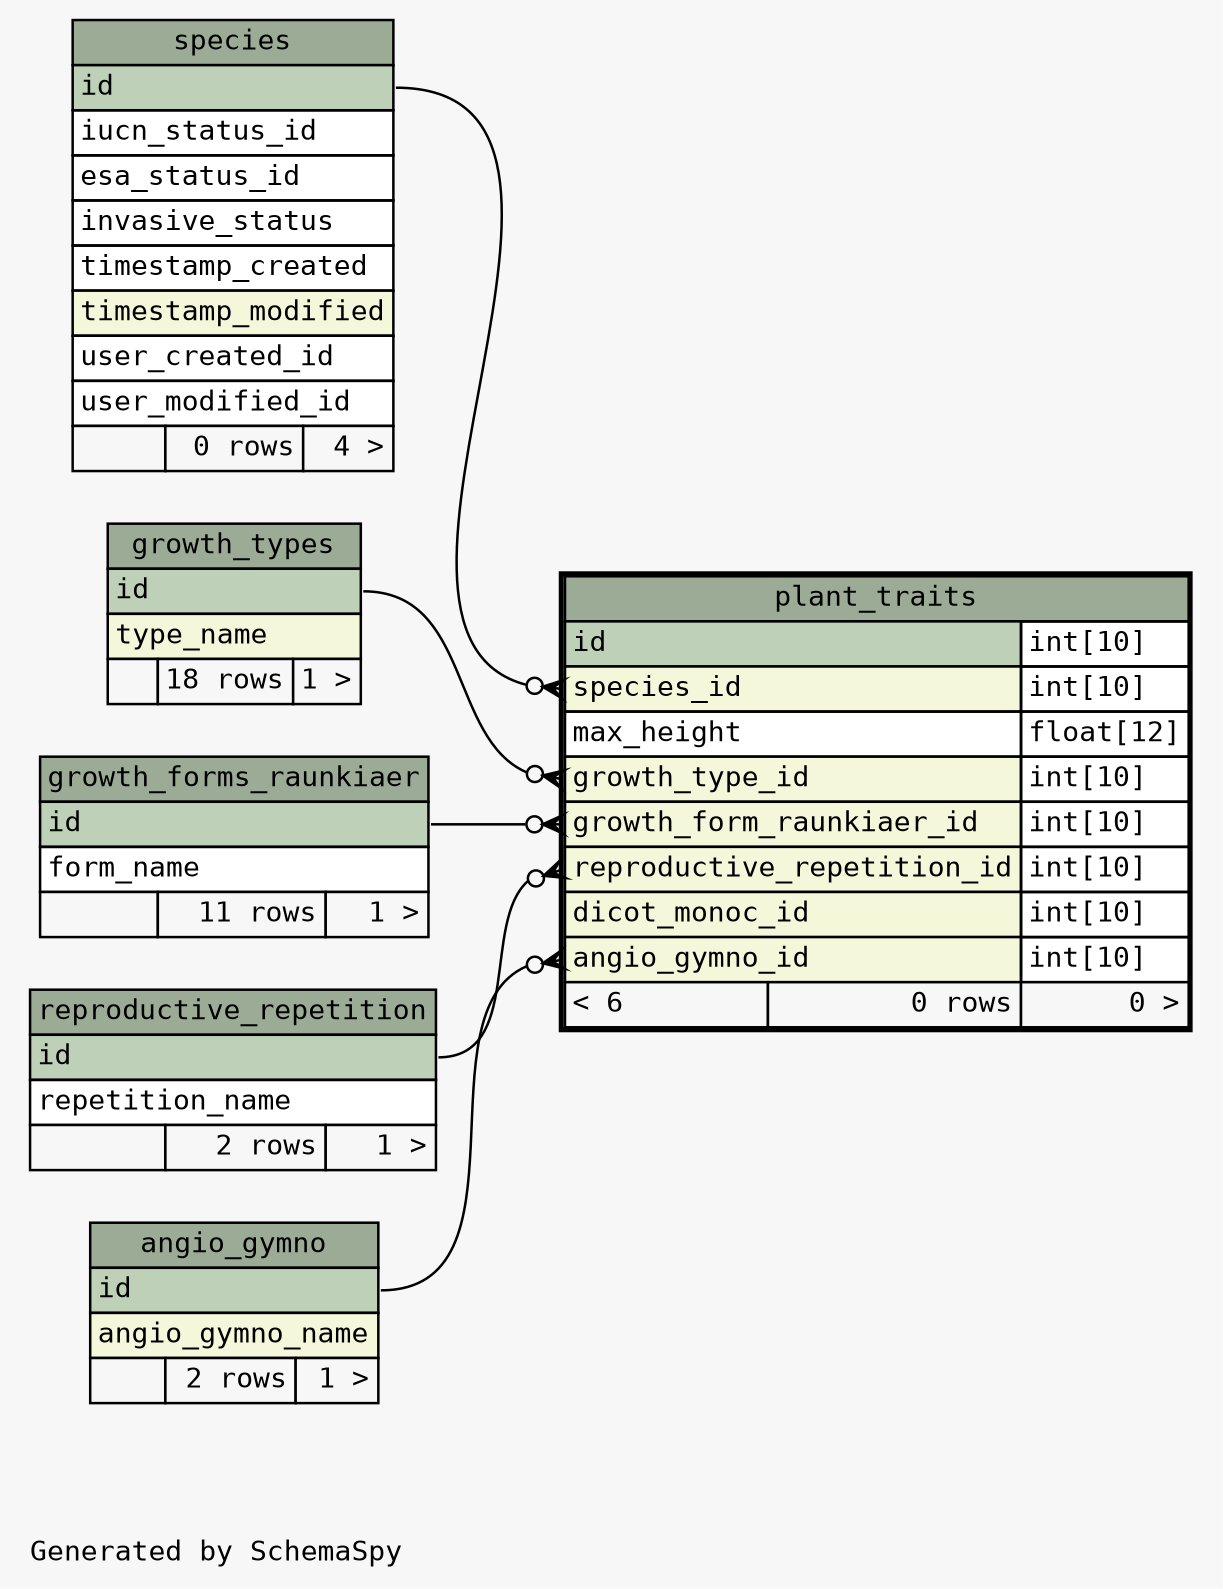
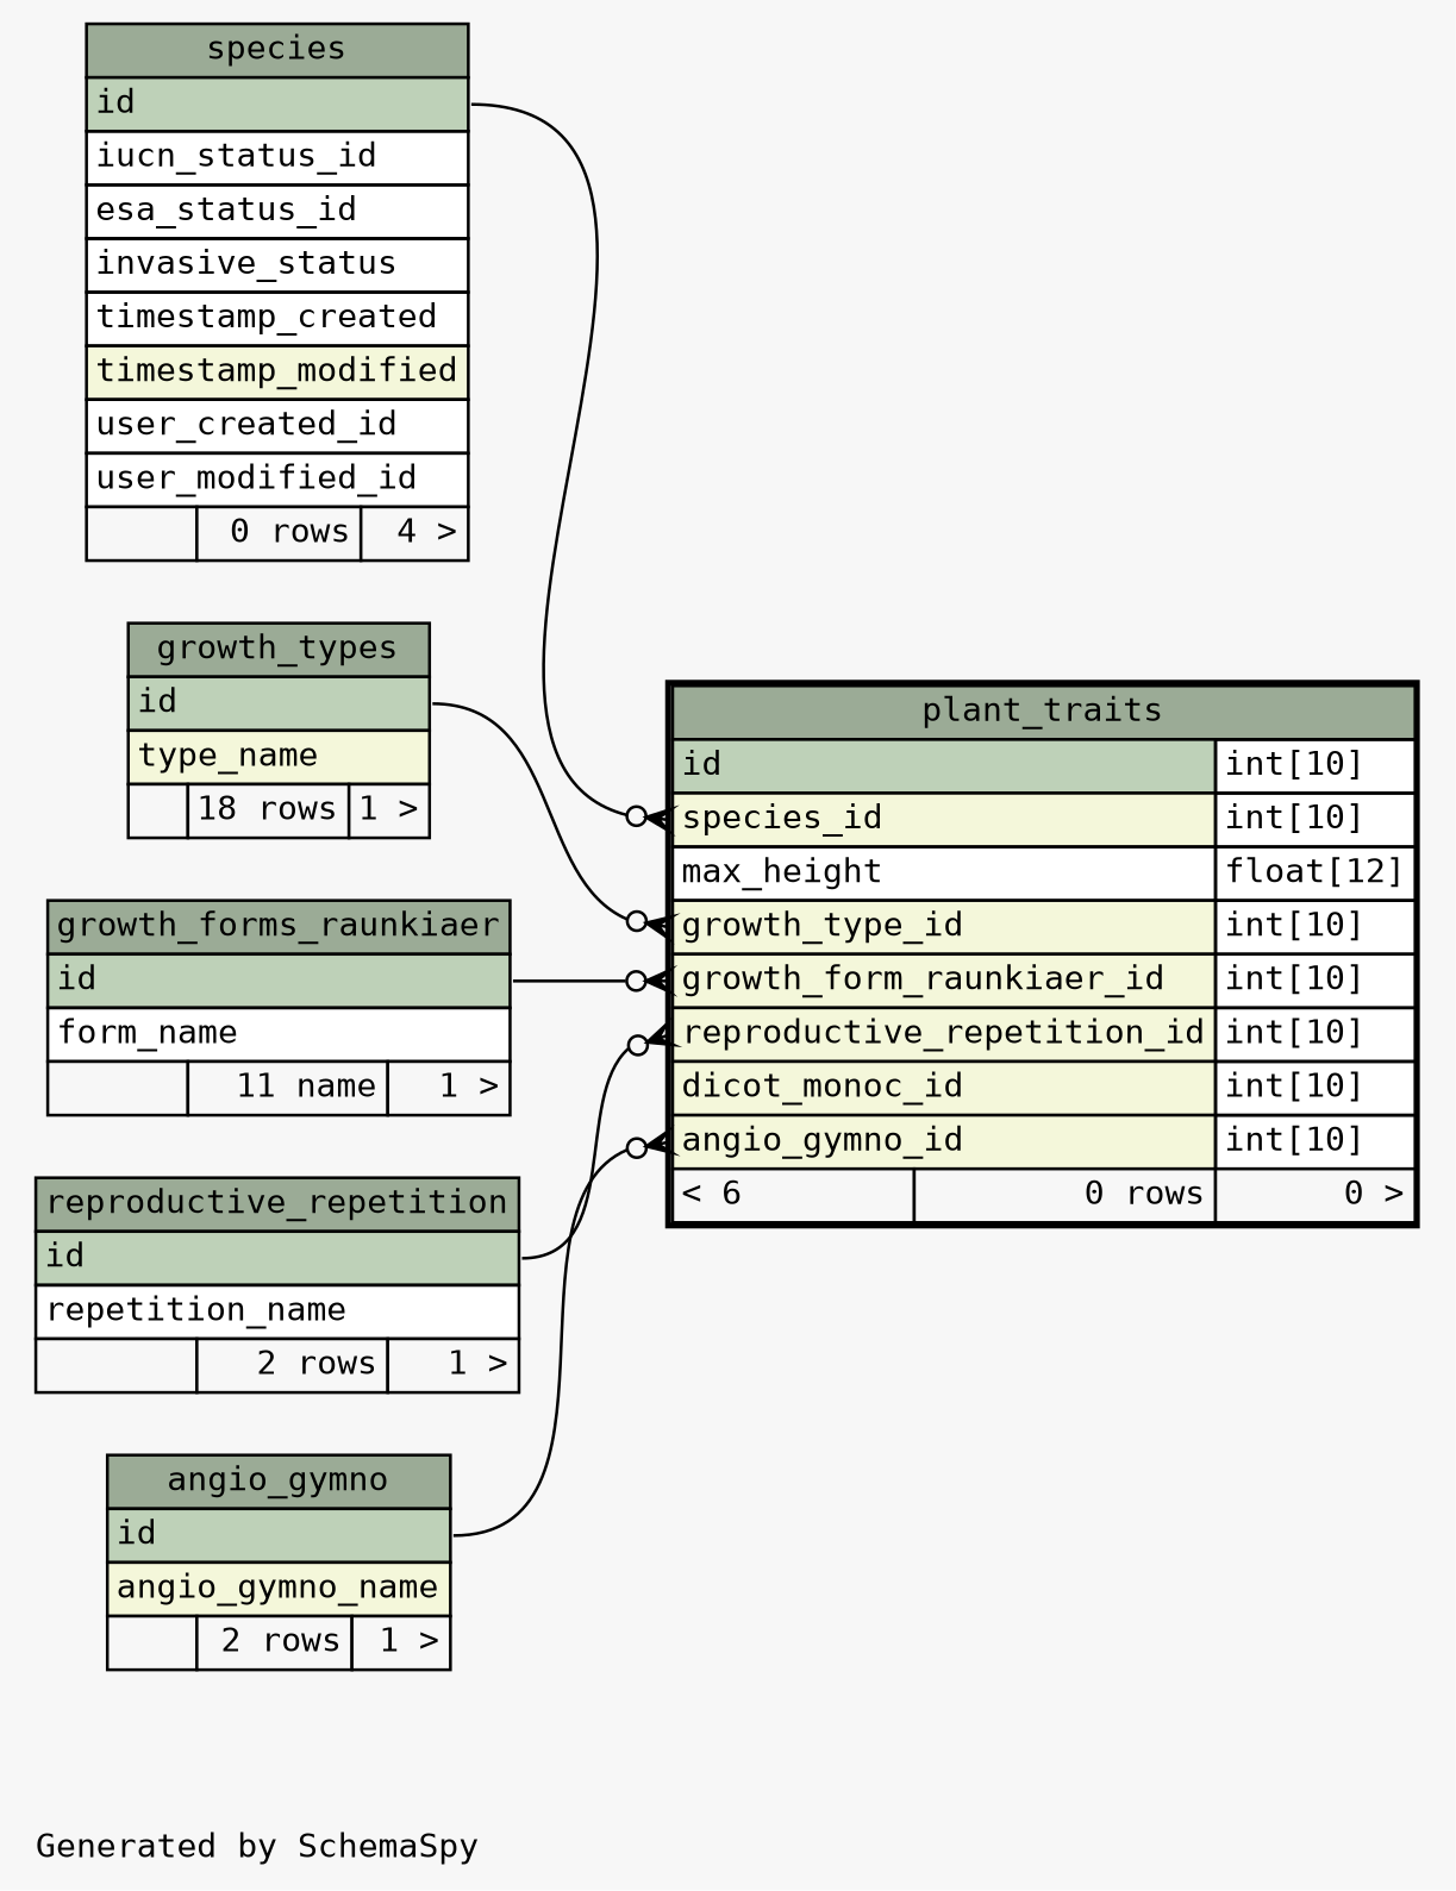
  digraph {
    bgcolor="#f7f7f7"
    fontname="DejaVu Sans Mono"
    fontsize=11
    label="\nGenerated by SchemaSpy"
    labeljust=l
    nodesep=0.18
    rankdir=RL
    ranksep=0.46
    node [fontname="DejaVu Sans Mono" fontsize=11 shape=plaintext]
    edge [arrowhead=none arrowsize=0.8 arrowtail=crowodot dir=back fontname="DejaVu Sans Mono" headport="id:e"]
    n1 [label=<     <TABLE BORDER="2" CELLBORDER="1" CELLSPACING="0" BGCOLOR="#ffffff">       <TR><TD COLSPAN="3" BGCOLOR="#9bab96" ALIGN="CENTER">plant_traits</TD></TR>       <TR><TD PORT="id" COLSPAN="2" BGCOLOR="#bed1b8" ALIGN="LEFT">id</TD><TD PORT="id.type" ALIGN="LEFT">int[10]</TD></TR>       <TR><TD PORT="species_id" COLSPAN="2" BGCOLOR="#f4f7da" ALIGN="LEFT">species_id</TD><TD PORT="species_id.type" ALIGN="LEFT">int[10]</TD></TR>       <TR><TD PORT="max_height" COLSPAN="2" ALIGN="LEFT">max_height</TD><TD PORT="max_height.type" ALIGN="LEFT">float[12]</TD></TR>       <TR><TD PORT="growth_type_id" COLSPAN="2" BGCOLOR="#f4f7da" ALIGN="LEFT">growth_type_id</TD><TD PORT="growth_type_id.type" ALIGN="LEFT">int[10]</TD></TR>       <TR><TD PORT="growth_form_raunkiaer_id" COLSPAN="2" BGCOLOR="#f4f7da" ALIGN="LEFT">growth_form_raunkiaer_id</TD><TD PORT="growth_form_raunkiaer_id.type" ALIGN="LEFT">int[10]</TD></TR>       <TR><TD PORT="reproductive_repetition_id" COLSPAN="2" BGCOLOR="#f4f7da" ALIGN="LEFT">reproductive_repetition_id</TD><TD PORT="reproductive_repetition_id.type" ALIGN="LEFT">int[10]</TD></TR>       <TR><TD PORT="dicot_monoc_id" COLSPAN="2" BGCOLOR="#f4f7da" ALIGN="LEFT">dicot_monoc_id</TD><TD PORT="dicot_monoc_id.type" ALIGN="LEFT">int[10]</TD></TR>       <TR><TD PORT="angio_gymno_id" COLSPAN="2" BGCOLOR="#f4f7da" ALIGN="LEFT">angio_gymno_id</TD><TD PORT="angio_gymno_id.type" ALIGN="LEFT">int[10]</TD></TR>       <TR><TD ALIGN="LEFT" BGCOLOR="#f7f7f7">&lt; 6</TD><TD ALIGN="RIGHT" BGCOLOR="#f7f7f7">0 rows</TD><TD ALIGN="RIGHT" BGCOLOR="#f7f7f7">0 &gt;</TD></TR>     </TABLE>>]
    n2 [label=<     <TABLE BORDER="0" CELLBORDER="1" CELLSPACING="0" BGCOLOR="#ffffff">       <TR><TD COLSPAN="3" BGCOLOR="#9bab96" ALIGN="CENTER">angio_gymno</TD></TR>       <TR><TD PORT="id" COLSPAN="3" BGCOLOR="#bed1b8" ALIGN="LEFT">id</TD></TR>       <TR><TD PORT="angio_gymno_name" COLSPAN="3" BGCOLOR="#f4f7da" ALIGN="LEFT">angio_gymno_name</TD></TR>       <TR><TD ALIGN="LEFT" BGCOLOR="#f7f7f7">  </TD><TD ALIGN="RIGHT" BGCOLOR="#f7f7f7">2 rows</TD><TD ALIGN="RIGHT" BGCOLOR="#f7f7f7">1 &gt;</TD></TR>     </TABLE>>]
-   n3 [label=<     <TABLE BORDER="0" CELLBORDER="1" CELLSPACING="0" BGCOLOR="#ffffff">       <TR><TD COLSPAN="3" BGCOLOR="#9bab96" ALIGN="CENTER">growth_forms_raunkiaer</TD></TR>       <TR><TD PORT="id" COLSPAN="3" BGCOLOR="#bed1b8" ALIGN="LEFT">id</TD></TR>       <TR><TD PORT="form_name" COLSPAN="3" ALIGN="LEFT">form_name</TD></TR>       <TR><TD ALIGN="LEFT" BGCOLOR="#f7f7f7">  </TD><TD ALIGN="RIGHT" BGCOLOR="#f7f7f7">11 rows</TD><TD ALIGN="RIGHT" BGCOLOR="#f7f7f7">1 &gt;</TD></TR>     </TABLE>>]
+   n3 [label=<     <TABLE BORDER="0" CELLBORDER="1" CELLSPACING="0" BGCOLOR="#ffffff">       <TR><TD COLSPAN="3" BGCOLOR="#9bab96" ALIGN="CENTER">growth_forms_raunkiaer</TD></TR>       <TR><TD PORT="id" COLSPAN="3" BGCOLOR="#bed1b8" ALIGN="LEFT">id</TD></TR>       <TR><TD PORT="form_name" COLSPAN="3" ALIGN="LEFT">form_name</TD></TR>       <TR><TD ALIGN="LEFT" BGCOLOR="#f7f7f7">  </TD><TD ALIGN="RIGHT" BGCOLOR="#f7f7f7">11 name</TD><TD ALIGN="RIGHT" BGCOLOR="#f7f7f7">1 &gt;</TD></TR>     </TABLE>>]
    n4 [label=<     <TABLE BORDER="0" CELLBORDER="1" CELLSPACING="0" BGCOLOR="#ffffff">       <TR><TD COLSPAN="3" BGCOLOR="#9bab96" ALIGN="CENTER">growth_types</TD></TR>       <TR><TD PORT="id" COLSPAN="3" BGCOLOR="#bed1b8" ALIGN="LEFT">id</TD></TR>       <TR><TD PORT="type_name" COLSPAN="3" BGCOLOR="#f4f7da" ALIGN="LEFT">type_name</TD></TR>       <TR><TD ALIGN="LEFT" BGCOLOR="#f7f7f7">  </TD><TD ALIGN="RIGHT" BGCOLOR="#f7f7f7">18 rows</TD><TD ALIGN="RIGHT" BGCOLOR="#f7f7f7">1 &gt;</TD></TR>     </TABLE>>]
    n5 [label=<     <TABLE BORDER="0" CELLBORDER="1" CELLSPACING="0" BGCOLOR="#ffffff">       <TR><TD COLSPAN="3" BGCOLOR="#9bab96" ALIGN="CENTER">reproductive_repetition</TD></TR>       <TR><TD PORT="id" COLSPAN="3" BGCOLOR="#bed1b8" ALIGN="LEFT">id</TD></TR>       <TR><TD PORT="repetition_name" COLSPAN="3" ALIGN="LEFT">repetition_name</TD></TR>       <TR><TD ALIGN="LEFT" BGCOLOR="#f7f7f7">  </TD><TD ALIGN="RIGHT" BGCOLOR="#f7f7f7">2 rows</TD><TD ALIGN="RIGHT" BGCOLOR="#f7f7f7">1 &gt;</TD></TR>     </TABLE>>]
    n6 [label=<     <TABLE BORDER="0" CELLBORDER="1" CELLSPACING="0" BGCOLOR="#ffffff">       <TR><TD COLSPAN="3" BGCOLOR="#9bab96" ALIGN="CENTER">species</TD></TR>       <TR><TD PORT="id" COLSPAN="3" BGCOLOR="#bed1b8" ALIGN="LEFT">id</TD></TR>       <TR><TD PORT="iucn_status_id" COLSPAN="3" ALIGN="LEFT">iucn_status_id</TD></TR>       <TR><TD PORT="esa_status_id" COLSPAN="3" ALIGN="LEFT">esa_status_id</TD></TR>       <TR><TD PORT="invasive_status" COLSPAN="3" ALIGN="LEFT">invasive_status</TD></TR>       <TR><TD PORT="timestamp_created" COLSPAN="3" ALIGN="LEFT">timestamp_created</TD></TR>       <TR><TD PORT="timestamp_modified" COLSPAN="3" BGCOLOR="#f4f7da" ALIGN="LEFT">timestamp_modified</TD></TR>       <TR><TD PORT="user_created_id" COLSPAN="3" ALIGN="LEFT">user_created_id</TD></TR>       <TR><TD PORT="user_modified_id" COLSPAN="3" ALIGN="LEFT">user_modified_id</TD></TR>       <TR><TD ALIGN="LEFT" BGCOLOR="#f7f7f7">  </TD><TD ALIGN="RIGHT" BGCOLOR="#f7f7f7">0 rows</TD><TD ALIGN="RIGHT" BGCOLOR="#f7f7f7">4 &gt;</TD></TR>     </TABLE>>]
    n1 -> n2 [tailport="angio_gymno_id:w"]
    n1 -> n3 [tailport="growth_form_raunkiaer_id:w"]
    n1 -> n4 [tailport="growth_type_id:w"]
    n1 -> n5 [tailport="reproductive_repetition_id:w"]
    n1 -> n6 [tailport="species_id:w"]
  }
